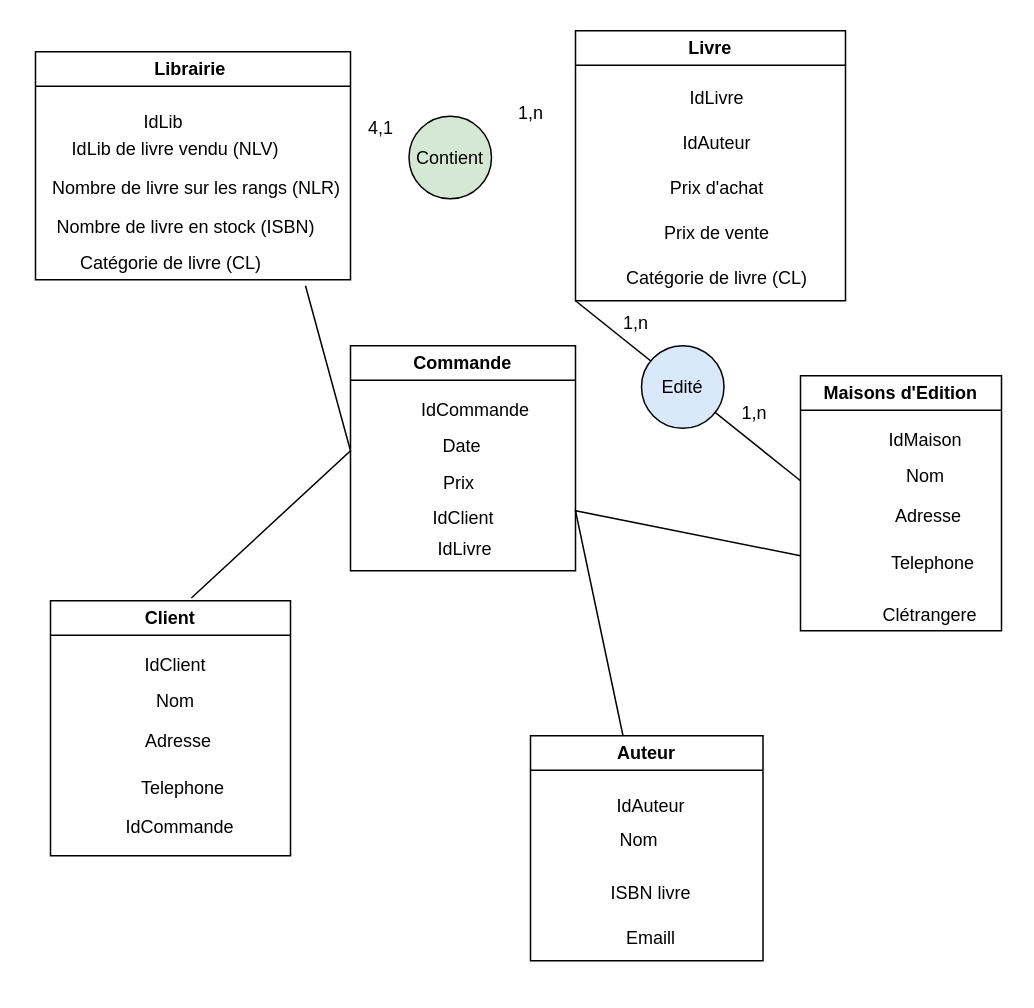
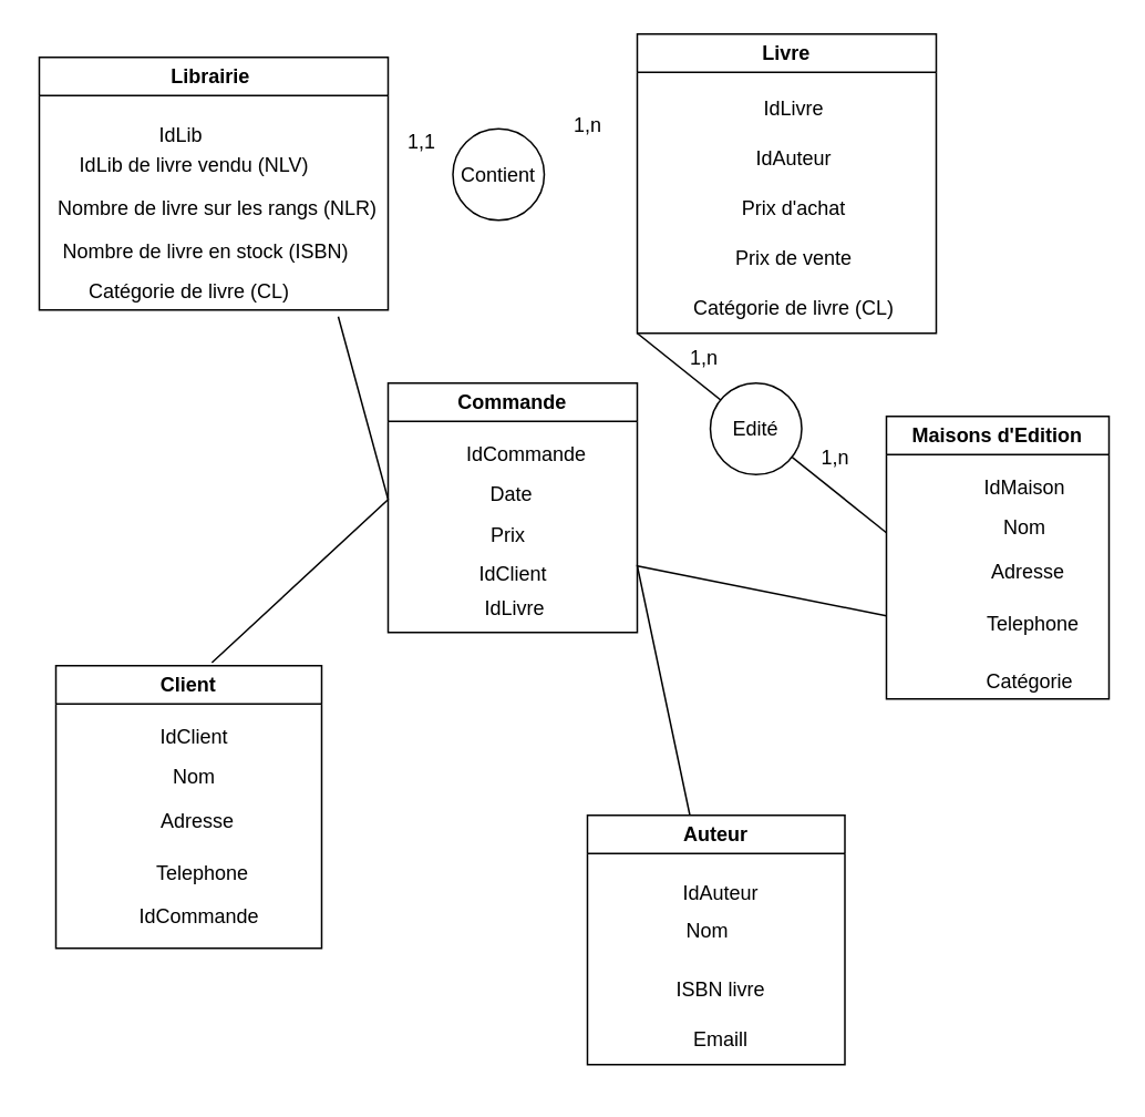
  <mxCell id="0" />
  <mxCell id="1" parent="0" />
  <mxCell id="2" value="&lt;p class=&quot;MsoNormal&quot;&gt;Librairie&amp;nbsp;&lt;/p&gt;" style="swimlane;whiteSpace=wrap;html=1;" vertex="1" parent="1"><mxGeometry x="23" y="34" width="210" height="152" as="geometry" /></mxCell>
  <mxCell id="3" value="&lt;p class=&quot;MsoNormal&quot;&gt;IdLib de livre vendu (NLV)&lt;/p&gt;" style="text;html=1;align=center;verticalAlign=middle;resizable=0;points=[];autosize=1;strokeColor=none;fillColor=none;" vertex="1" parent="2"><mxGeometry x="3" y="40" width="180" height="50" as="geometry" /></mxCell>
  <mxCell id="4" value="&lt;p class=&quot;MsoNormal&quot;&gt;IdLib&lt;/p&gt;" style="text;html=1;align=center;verticalAlign=middle;resizable=0;points=[];autosize=1;strokeColor=none;fillColor=none;" vertex="1" parent="2"><mxGeometry x="60" y="22" width="50" height="50" as="geometry" /></mxCell>
  <mxCell id="5" value="&lt;p class=&quot;MsoNormal&quot;&gt;Nombre de livre en stock (ISBN)&lt;/p&gt;" style="text;html=1;align=center;verticalAlign=middle;resizable=0;points=[];autosize=1;strokeColor=none;fillColor=none;" vertex="1" parent="2"><mxGeometry x="5" y="92" width="190" height="50" as="geometry" /></mxCell>
  <mxCell id="6" value="&lt;p class=&quot;MsoNormal&quot;&gt;Nombre de livre sur les rangs (NLR)&lt;/p&gt;" style="text;html=1;align=center;verticalAlign=middle;resizable=0;points=[];autosize=1;strokeColor=none;fillColor=none;" vertex="1" parent="2"><mxGeometry x="-3" y="66" width="220" height="50" as="geometry" /></mxCell>
  <mxCell id="7" value="Livre" style="swimlane;whiteSpace=wrap;html=1;" vertex="1" parent="1"><mxGeometry x="383" y="20" width="180" height="180" as="geometry" /></mxCell>
  <mxCell id="8" value="&lt;p class=&quot;MsoNormal&quot;&gt;IdAuteur&lt;/p&gt;" style="text;html=1;align=center;verticalAlign=middle;resizable=0;points=[];autosize=1;strokeColor=none;fillColor=none;" vertex="1" parent="7"><mxGeometry x="59" y="50" width="70" height="50" as="geometry" /></mxCell>
  <mxCell id="9" value="&lt;p class=&quot;MsoNormal&quot;&gt;IdLivre&lt;/p&gt;" style="text;html=1;align=center;verticalAlign=middle;resizable=0;points=[];autosize=1;strokeColor=none;fillColor=none;" vertex="1" parent="7"><mxGeometry x="64" y="20" width="60" height="50" as="geometry" /></mxCell>
  <mxCell id="10" value="&lt;p class=&quot;MsoNormal&quot;&gt;Prix de vente&lt;/p&gt;" style="text;html=1;align=center;verticalAlign=middle;resizable=0;points=[];autosize=1;strokeColor=none;fillColor=none;" vertex="1" parent="7"><mxGeometry x="49" y="110" width="90" height="50" as="geometry" /></mxCell>
  <mxCell id="11" value="&lt;p class=&quot;MsoNormal&quot;&gt;Prix d'achat&lt;/p&gt;" style="text;html=1;align=center;verticalAlign=middle;resizable=0;points=[];autosize=1;strokeColor=none;fillColor=none;" vertex="1" parent="7"><mxGeometry x="49" y="80" width="90" height="50" as="geometry" /></mxCell>
  <mxCell id="12" value="&lt;p class=&quot;MsoNormal&quot;&gt;Catégorie de livre (CL)&lt;/p&gt;" style="text;html=1;align=center;verticalAlign=middle;resizable=0;points=[];autosize=1;strokeColor=none;fillColor=none;" vertex="1" parent="7"><mxGeometry x="24" y="140" width="140" height="50" as="geometry" /></mxCell>
  <mxCell id="13" value="Auteur" style="swimlane;whiteSpace=wrap;html=1;" vertex="1" parent="1"><mxGeometry x="353" y="490" width="155" height="150" as="geometry" /></mxCell>
  <mxCell id="14" value="&lt;p class=&quot;MsoNormal&quot;&gt;IdAuteur&lt;/p&gt;" style="text;html=1;align=center;verticalAlign=middle;resizable=0;points=[];autosize=1;strokeColor=none;fillColor=none;" vertex="1" parent="13"><mxGeometry x="45" y="22" width="70" height="50" as="geometry" /></mxCell>
  <mxCell id="15" value="&lt;p class=&quot;MsoNormal&quot;&gt;ISBN livre&lt;/p&gt;" style="text;html=1;align=center;verticalAlign=middle;resizable=0;points=[];autosize=1;strokeColor=none;fillColor=none;" vertex="1" parent="13"><mxGeometry x="40" y="80" width="80" height="50" as="geometry" /></mxCell>
  <mxCell id="16" value="&lt;p class=&quot;MsoNormal&quot;&gt;Nom&lt;/p&gt;" style="text;html=1;align=center;verticalAlign=middle;resizable=0;points=[];autosize=1;strokeColor=none;fillColor=none;" vertex="1" parent="13"><mxGeometry x="47" y="45" width="50" height="50" as="geometry" /></mxCell>
  <mxCell id="17" value="&lt;p class=&quot;MsoNormal&quot;&gt;Emaill&lt;/p&gt;" style="text;html=1;align=center;verticalAlign=middle;resizable=0;points=[];autosize=1;strokeColor=none;fillColor=none;" vertex="1" parent="13"><mxGeometry x="50" y="110" width="60" height="50" as="geometry" /></mxCell>
  <mxCell id="18" value="Commande" style="swimlane;whiteSpace=wrap;html=1;" vertex="1" parent="1"><mxGeometry x="233" y="230" width="150" height="150" as="geometry" /></mxCell>
  <mxCell id="19" value="&lt;p class=&quot;MsoNormal&quot;&gt;IdCommande&lt;/p&gt;" style="text;html=1;align=center;verticalAlign=middle;resizable=0;points=[];autosize=1;strokeColor=none;fillColor=none;" vertex="1" parent="18"><mxGeometry x="33" y="18" width="100" height="50" as="geometry" /></mxCell>
  <mxCell id="20" value="&lt;p class=&quot;MsoNormal&quot;&gt;Prix&lt;/p&gt;" style="text;html=1;align=center;verticalAlign=middle;resizable=0;points=[];autosize=1;strokeColor=none;fillColor=none;" vertex="1" parent="18"><mxGeometry x="52" y="67" width="40" height="50" as="geometry" /></mxCell>
  <mxCell id="21" value="&lt;p class=&quot;MsoNormal&quot;&gt;Date&lt;/p&gt;" style="text;html=1;align=center;verticalAlign=middle;resizable=0;points=[];autosize=1;strokeColor=none;fillColor=none;" vertex="1" parent="18"><mxGeometry x="49" y="42" width="50" height="50" as="geometry" /></mxCell>
  <mxCell id="22" value="&lt;p class=&quot;MsoNormal&quot;&gt;IdClient&lt;/p&gt;" style="text;html=1;align=center;verticalAlign=middle;resizable=0;points=[];autosize=1;strokeColor=none;fillColor=none;" vertex="1" parent="18"><mxGeometry x="45" y="90" width="60" height="50" as="geometry" /></mxCell>
  <mxCell id="23" value="&lt;p class=&quot;MsoNormal&quot;&gt;IdLivre&lt;/p&gt;" style="text;html=1;align=center;verticalAlign=middle;resizable=0;points=[];autosize=1;strokeColor=none;fillColor=none;" vertex="1" parent="18"><mxGeometry x="46" y="111" width="60" height="50" as="geometry" /></mxCell>
  <mxCell id="24" value="Client" style="swimlane;whiteSpace=wrap;html=1;" vertex="1" parent="1"><mxGeometry x="33" y="400" width="160" height="170" as="geometry" /></mxCell>
  <mxCell id="25" value="&lt;p class=&quot;MsoNormal&quot;&gt;IdClient&lt;/p&gt;" style="text;html=1;align=center;verticalAlign=middle;resizable=0;points=[];autosize=1;strokeColor=none;fillColor=none;" vertex="1" parent="24"><mxGeometry x="53" y="18" width="60" height="50" as="geometry" /></mxCell>
  <mxCell id="26" value="&lt;p class=&quot;MsoNormal&quot;&gt;Adresse&lt;/p&gt;" style="text;html=1;align=center;verticalAlign=middle;resizable=0;points=[];autosize=1;strokeColor=none;fillColor=none;" vertex="1" parent="24"><mxGeometry x="50" y="69" width="70" height="50" as="geometry" /></mxCell>
  <mxCell id="27" value="&lt;p class=&quot;MsoNormal&quot;&gt;Nom&lt;/p&gt;" style="text;html=1;align=center;verticalAlign=middle;resizable=0;points=[];autosize=1;strokeColor=none;fillColor=none;" vertex="1" parent="24"><mxGeometry x="58" y="42" width="50" height="50" as="geometry" /></mxCell>
  <mxCell id="28" value="&lt;p class=&quot;MsoNormal&quot;&gt;Telephone&lt;/p&gt;" style="text;html=1;align=center;verticalAlign=middle;resizable=0;points=[];autosize=1;strokeColor=none;fillColor=none;" vertex="1" parent="24"><mxGeometry x="48" y="100" width="80" height="50" as="geometry" /></mxCell>
  <mxCell id="29" value="&lt;p class=&quot;MsoNormal&quot;&gt;IdCommande&lt;/p&gt;" style="text;html=1;align=center;verticalAlign=middle;resizable=0;points=[];autosize=1;strokeColor=none;fillColor=none;" vertex="1" parent="24"><mxGeometry x="36" y="126" width="100" height="50" as="geometry" /></mxCell>
  <mxCell id="30" value="" style="endArrow=none;html=1;rounded=0;entryX=0;entryY=1;entryDx=0;entryDy=0;" edge="1" parent="1" target="7"><mxGeometry width="50" height="50" relative="1" as="geometry"><mxPoint x="533" y="320" as="sourcePoint" /><mxPoint x="243" y="180" as="targetPoint" /></mxGeometry></mxCell>
- <mxCell id="31" value="Contient" style="ellipse;whiteSpace=wrap;html=1;aspect=fixed;fillColor=#d5e8d4;" vertex="1" parent="1"><mxGeometry x="272" y="77" width="55" height="55" as="geometry" /></mxCell>
- <mxCell id="32" value="4,1" style="text;html=1;align=center;verticalAlign=middle;resizable=0;points=[];autosize=1;strokeColor=none;fillColor=none;" vertex="1" parent="1"><mxGeometry x="233" y="70" width="40" height="30" as="geometry" /></mxCell>
+ <mxCell id="31" value="Contient" style="ellipse;whiteSpace=wrap;html=1;aspect=fixed;" vertex="1" parent="1"><mxGeometry x="272" y="77" width="55" height="55" as="geometry" /></mxCell>
+ <mxCell id="32" value="1,1" style="text;html=1;align=center;verticalAlign=middle;resizable=0;points=[];autosize=1;strokeColor=none;fillColor=none;" vertex="1" parent="1"><mxGeometry x="233" y="70" width="40" height="30" as="geometry" /></mxCell>
  <mxCell id="33" value="1,n" style="text;html=1;align=center;verticalAlign=middle;resizable=0;points=[];autosize=1;strokeColor=none;fillColor=none;" vertex="1" parent="1"><mxGeometry x="333" y="60" width="40" height="30" as="geometry" /></mxCell>
  <mxCell id="34" value="Maisons d'Edition" style="swimlane;whiteSpace=wrap;html=1;startSize=23;" vertex="1" parent="1"><mxGeometry x="533" y="250" width="134" height="170" as="geometry" /></mxCell>
  <mxCell id="35" value="&lt;p class=&quot;MsoNormal&quot;&gt;IdMaison&lt;/p&gt;" style="text;html=1;align=center;verticalAlign=middle;resizable=0;points=[];autosize=1;strokeColor=none;fillColor=none;" vertex="1" parent="34"><mxGeometry x="48" y="18" width="70" height="50" as="geometry" /></mxCell>
  <mxCell id="36" value="&lt;p class=&quot;MsoNormal&quot;&gt;Adresse&lt;/p&gt;" style="text;html=1;align=center;verticalAlign=middle;resizable=0;points=[];autosize=1;strokeColor=none;fillColor=none;" vertex="1" parent="34"><mxGeometry x="50" y="69" width="70" height="50" as="geometry" /></mxCell>
  <mxCell id="37" value="&lt;p class=&quot;MsoNormal&quot;&gt;Nom&lt;/p&gt;" style="text;html=1;align=center;verticalAlign=middle;resizable=0;points=[];autosize=1;strokeColor=none;fillColor=none;" vertex="1" parent="34"><mxGeometry x="58" y="42" width="50" height="50" as="geometry" /></mxCell>
  <mxCell id="38" value="&lt;p class=&quot;MsoNormal&quot;&gt;Telephone&lt;/p&gt;" style="text;html=1;align=center;verticalAlign=middle;resizable=0;points=[];autosize=1;strokeColor=none;fillColor=none;" vertex="1" parent="34"><mxGeometry x="48" y="100" width="80" height="50" as="geometry" /></mxCell>
- <mxCell id="39" value="&lt;p class=&quot;MsoNormal&quot;&gt;Clétrangere&lt;/p&gt;" style="text;html=1;align=center;verticalAlign=middle;resizable=0;points=[];autosize=1;strokeColor=none;fillColor=none;" vertex="1" parent="34"><mxGeometry x="41" y="135" width="90" height="50" as="geometry" /></mxCell>
- <mxCell id="40" value="Edité" style="ellipse;whiteSpace=wrap;html=1;aspect=fixed;fillColor=#dae8fc;" vertex="1" parent="1"><mxGeometry x="427" y="230" width="55" height="55" as="geometry" /></mxCell>
+ <mxCell id="39" value="&lt;p class=&quot;MsoNormal&quot;&gt;Catégorie&lt;/p&gt;" style="text;html=1;align=center;verticalAlign=middle;resizable=0;points=[];autosize=1;strokeColor=none;fillColor=none;" vertex="1" parent="34"><mxGeometry x="41" y="135" width="90" height="50" as="geometry" /></mxCell>
+ <mxCell id="40" value="Edité" style="ellipse;whiteSpace=wrap;html=1;aspect=fixed;" vertex="1" parent="1"><mxGeometry x="427" y="230" width="55" height="55" as="geometry" /></mxCell>
  <mxCell id="41" value="1,n" style="text;html=1;align=center;verticalAlign=middle;resizable=0;points=[];autosize=1;strokeColor=none;fillColor=none;" vertex="1" parent="1"><mxGeometry x="403" y="200" width="40" height="30" as="geometry" /></mxCell>
  <mxCell id="42" value="1,n" style="text;html=1;align=center;verticalAlign=middle;resizable=0;points=[];autosize=1;strokeColor=none;fillColor=none;" vertex="1" parent="1"><mxGeometry x="482" y="260" width="40" height="30" as="geometry" /></mxCell>
  <mxCell id="43" value="" style="endArrow=none;html=1;rounded=0;" edge="1" parent="1" source="13"><mxGeometry width="50" height="50" relative="1" as="geometry"><mxPoint x="523" y="450" as="sourcePoint" /><mxPoint x="533" y="370" as="targetPoint" /><Array as="points"><mxPoint x="383" y="340" /></Array></mxGeometry></mxCell>
  <mxCell id="44" value="" style="endArrow=none;html=1;rounded=0;exitX=0.587;exitY=-0.011;exitDx=0;exitDy=0;exitPerimeter=0;" edge="1" parent="1" source="24"><mxGeometry width="50" height="50" relative="1" as="geometry"><mxPoint x="256" y="451" as="sourcePoint" /><mxPoint x="203" y="190" as="targetPoint" /><Array as="points"><mxPoint x="233" y="300" /></Array></mxGeometry></mxCell>
  <mxCell id="45" value="&lt;p class=&quot;MsoNormal&quot;&gt;Catégorie de livre (CL)&lt;/p&gt;" style="text;html=1;align=center;verticalAlign=middle;resizable=0;points=[];autosize=1;strokeColor=none;fillColor=none;" vertex="1" parent="1"><mxGeometry x="43" y="150" width="140" height="50" as="geometry" /></mxCell>
